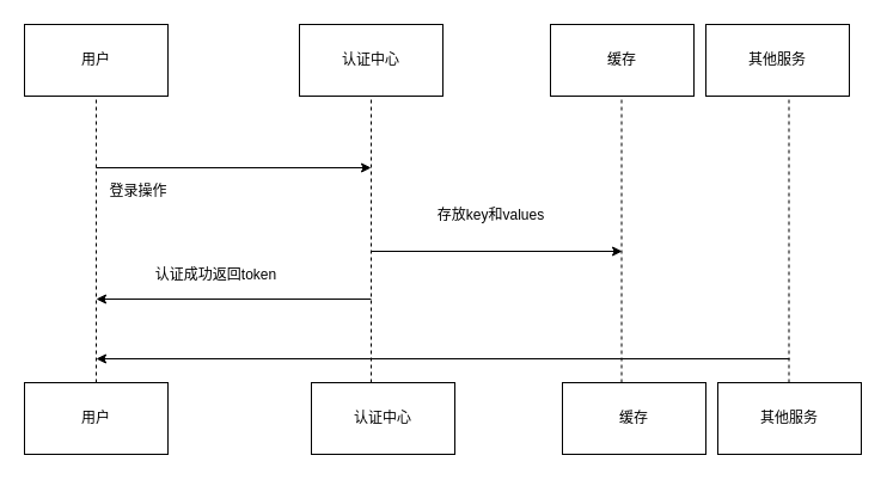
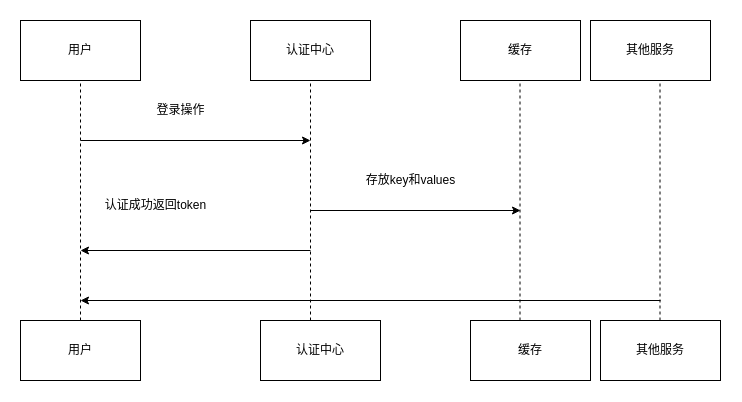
  <mxCell id="0" />
  <mxCell id="1" parent="0" />
  <mxCell id="2" value="用户" style="rounded=0;whiteSpace=wrap;html=1;" vertex="1" parent="1"><mxGeometry x="20" y="20" width="120" height="60" as="geometry" /></mxCell>
  <mxCell id="3" value="用户" style="rounded=0;whiteSpace=wrap;html=1;" vertex="1" parent="1"><mxGeometry x="20" y="320" width="120" height="60" as="geometry" /></mxCell>
  <mxCell id="4" value="认证中心" style="rounded=0;whiteSpace=wrap;html=1;" vertex="1" parent="1"><mxGeometry x="250" y="20" width="120" height="60" as="geometry" /></mxCell>
  <mxCell id="5" value="认证中心" style="rounded=0;whiteSpace=wrap;html=1;" vertex="1" parent="1"><mxGeometry x="260" y="320" width="120" height="60" as="geometry" /></mxCell>
  <mxCell id="6" value="" style="endArrow=none;dashed=1;html=1;entryX=0.5;entryY=1;entryDx=0;entryDy=0;exitX=0.5;exitY=0;exitDx=0;exitDy=0;" edge="1" parent="1" source="3" target="2"><mxGeometry width="50" height="50" relative="1" as="geometry"><mxPoint x="130" y="260" as="sourcePoint" /><mxPoint x="-50" y="240" as="targetPoint" /></mxGeometry></mxCell>
  <mxCell id="7" value="" style="endArrow=none;dashed=1;html=1;entryX=0.5;entryY=1;entryDx=0;entryDy=0;exitX=0.5;exitY=0;exitDx=0;exitDy=0;" edge="1" parent="1"><mxGeometry width="50" height="50" relative="1" as="geometry"><mxPoint x="310" y="320" as="sourcePoint" /><mxPoint x="310" y="80" as="targetPoint" /></mxGeometry></mxCell>
  <mxCell id="8" value="" style="endArrow=classic;html=1;" edge="1" parent="1"><mxGeometry width="50" height="50" relative="1" as="geometry"><mxPoint x="80" y="140" as="sourcePoint" /><mxPoint x="310" y="140" as="targetPoint" /></mxGeometry></mxCell>
- <mxCell id="9" value="登录操作" style="text;html=1;align=center;verticalAlign=middle;resizable=0;points=[];autosize=1;" vertex="1" parent="1"><mxGeometry x="85" y="150" width="60" height="20" as="geometry" /></mxCell>
+ <mxCell id="9" value="登录操作" style="text;html=1;align=center;verticalAlign=middle;resizable=0;points=[];autosize=1;" vertex="1" parent="1"><mxGeometry x="150" y="100" width="60" height="20" as="geometry" /></mxCell>
  <mxCell id="10" value="" style="endArrow=classic;html=1;" edge="1" parent="1"><mxGeometry width="50" height="50" relative="1" as="geometry"><mxPoint x="310" y="210" as="sourcePoint" /><mxPoint x="520" y="210" as="targetPoint" /></mxGeometry></mxCell>
  <mxCell id="11" value="缓存" style="rounded=0;whiteSpace=wrap;html=1;" vertex="1" parent="1"><mxGeometry x="460" y="20" width="120" height="60" as="geometry" /></mxCell>
  <mxCell id="12" value="缓存" style="rounded=0;whiteSpace=wrap;html=1;" vertex="1" parent="1"><mxGeometry x="470" y="320" width="120" height="60" as="geometry" /></mxCell>
  <mxCell id="13" value="" style="endArrow=none;dashed=1;html=1;entryX=0.5;entryY=1;entryDx=0;entryDy=0;exitX=0.5;exitY=0;exitDx=0;exitDy=0;" edge="1" parent="1"><mxGeometry width="50" height="50" relative="1" as="geometry"><mxPoint x="519.5" y="320" as="sourcePoint" /><mxPoint x="519.5" y="80" as="targetPoint" /></mxGeometry></mxCell>
  <mxCell id="14" value="存放key和values" style="text;html=1;align=center;verticalAlign=middle;resizable=0;points=[];autosize=1;" vertex="1" parent="1"><mxGeometry x="360" y="170" width="100" height="20" as="geometry" /></mxCell>
  <mxCell id="15" value="" style="endArrow=classic;html=1;" edge="1" parent="1"><mxGeometry width="50" height="50" relative="1" as="geometry"><mxPoint x="310" y="250" as="sourcePoint" /><mxPoint x="80" y="250" as="targetPoint" /></mxGeometry></mxCell>
- <mxCell id="16" value="认证成功返回token" style="text;html=1;align=center;verticalAlign=middle;resizable=0;points=[];autosize=1;" vertex="1" parent="1"><mxGeometry x="120" y="220" width="120" height="20" as="geometry" /></mxCell>
+ <mxCell id="16" value="认证成功返回token" style="text;html=1;align=center;verticalAlign=middle;resizable=0;points=[];autosize=1;" vertex="1" parent="1"><mxGeometry x="95" y="195" width="120" height="20" as="geometry" /></mxCell>
  <mxCell id="17" value="其他服务" style="rounded=0;whiteSpace=wrap;html=1;" vertex="1" parent="1"><mxGeometry x="590" y="20" width="120" height="60" as="geometry" /></mxCell>
  <mxCell id="18" value="其他服务" style="rounded=0;whiteSpace=wrap;html=1;" vertex="1" parent="1"><mxGeometry x="600" y="320" width="120" height="60" as="geometry" /></mxCell>
  <mxCell id="19" value="" style="endArrow=none;dashed=1;html=1;entryX=0.5;entryY=1;entryDx=0;entryDy=0;exitX=0.5;exitY=0;exitDx=0;exitDy=0;" edge="1" parent="1"><mxGeometry width="50" height="50" relative="1" as="geometry"><mxPoint x="659.5" y="320" as="sourcePoint" /><mxPoint x="659.5" y="80" as="targetPoint" /></mxGeometry></mxCell>
  <mxCell id="20" value="" style="endArrow=classic;html=1;" edge="1" parent="1"><mxGeometry width="50" height="50" relative="1" as="geometry"><mxPoint x="660" y="300" as="sourcePoint" /><mxPoint x="80" y="300" as="targetPoint" /></mxGeometry></mxCell>
